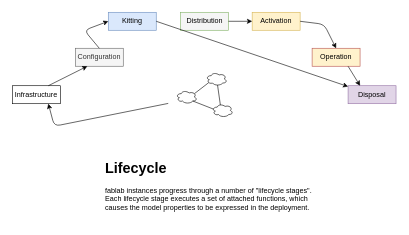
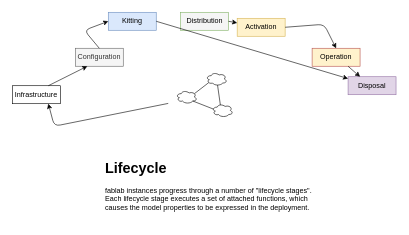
  <mxCell id="0" />
  <mxCell id="1" parent="0" />
  <mxCell id="2" value="&lt;h1&gt;Lifecycle&lt;/h1&gt;&lt;p&gt;fablab instances progress through a number of &quot;lifecycle stages&quot;. Each lifecycle stage executes a set of attached functions, which causes the model properties to be expressed in the deployment.&lt;/p&gt;" style="text;html=1;strokeColor=none;fillColor=none;spacing=5;spacingTop=-20;whiteSpace=wrap;overflow=hidden;rounded=0;" parent="1" vertex="1"><mxGeometry x="170" y="260" width="360" height="110" as="geometry" /></mxCell>
  <mxCell id="3" value="" style="group" vertex="1" connectable="0" parent="1"><mxGeometry x="293" y="120" width="95" height="75" as="geometry" /></mxCell>
  <mxCell id="4" value="" style="group" parent="3" vertex="1" connectable="0"><mxGeometry width="95" height="75" as="geometry" /></mxCell>
  <mxCell id="5" value="" style="ellipse;shape=cloud;whiteSpace=wrap;html=1;fillColor=none;" parent="4" vertex="1"><mxGeometry x="50" width="35" height="22.5" as="geometry" /></mxCell>
  <mxCell id="6" value="" style="ellipse;shape=cloud;whiteSpace=wrap;html=1;fillColor=none;" parent="4" vertex="1"><mxGeometry y="30" width="35" height="22.5" as="geometry" /></mxCell>
  <mxCell id="7" value="" style="ellipse;shape=cloud;whiteSpace=wrap;html=1;fillColor=none;" parent="4" vertex="1"><mxGeometry x="60" y="52.5" width="35" height="22.5" as="geometry" /></mxCell>
  <mxCell id="8" value="" style="endArrow=none;html=1;entryX=0.13;entryY=0.77;entryDx=0;entryDy=0;entryPerimeter=0;exitX=0.88;exitY=0.25;exitDx=0;exitDy=0;exitPerimeter=0;" parent="4" source="6" target="5" edge="1"><mxGeometry width="50" height="50" relative="1" as="geometry"><mxPoint x="15" y="117.5" as="sourcePoint" /><mxPoint x="40" y="92.5" as="targetPoint" /></mxGeometry></mxCell>
  <mxCell id="9" value="" style="endArrow=none;html=1;strokeColor=#000000;entryX=0.55;entryY=0.95;entryDx=0;entryDy=0;entryPerimeter=0;exitX=0.4;exitY=0.1;exitDx=0;exitDy=0;exitPerimeter=0;" parent="4" source="7" target="5" edge="1"><mxGeometry width="50" height="50" relative="1" as="geometry"><mxPoint x="-25" y="132.5" as="sourcePoint" /><mxPoint y="107.5" as="targetPoint" /></mxGeometry></mxCell>
  <mxCell id="10" value="" style="endArrow=none;html=1;strokeColor=#000000;entryX=0.8;entryY=0.8;entryDx=0;entryDy=0;entryPerimeter=0;exitX=0.07;exitY=0.4;exitDx=0;exitDy=0;exitPerimeter=0;" parent="4" source="7" target="6" edge="1"><mxGeometry width="50" height="50" relative="1" as="geometry"><mxPoint x="-75" y="162.5" as="sourcePoint" /><mxPoint x="-50" y="137.5" as="targetPoint" /></mxGeometry></mxCell>
  <mxCell id="11" value="Infrastructure" style="rounded=0;whiteSpace=wrap;html=1;" vertex="1" parent="1"><mxGeometry x="20" y="142.5" width="80" height="30" as="geometry" /></mxCell>
  <mxCell id="12" value="Configuration" style="rounded=0;whiteSpace=wrap;html=1;fillColor=#f5f5f5;strokeColor=#666666;fontColor=#333333;" vertex="1" parent="1"><mxGeometry x="125" y="80" width="80" height="30" as="geometry" /></mxCell>
  <mxCell id="13" value="Kitting" style="rounded=0;whiteSpace=wrap;html=1;fillColor=#dae8fc;strokeColor=#6c8ebf;" vertex="1" parent="1"><mxGeometry x="180" y="20" width="80" height="30" as="geometry" /></mxCell>
  <mxCell id="14" value="Distribution" style="rounded=0;whiteSpace=wrap;html=1;fillColor=#f5f5f5;strokeColor=#82b366;" vertex="1" parent="1"><mxGeometry x="300.5" y="20" width="80" height="30" as="geometry" /></mxCell>
- <mxCell id="15" value="Activation" style="rounded=0;whiteSpace=wrap;html=1;fillColor=#fff2cc;strokeColor=#d6b656;" vertex="1" parent="1"><mxGeometry x="420" y="20" width="80" height="30" as="geometry" /></mxCell>
+ <mxCell id="15" value="Activation" style="rounded=0;whiteSpace=wrap;html=1;fillColor=#fff2cc;strokeColor=#d6b656;" vertex="1" parent="1"><mxGeometry x="395" y="30" width="80" height="30" as="geometry" /></mxCell>
  <mxCell id="16" value="Operation" style="rounded=0;whiteSpace=wrap;html=1;fillColor=#fff2cc;strokeColor=#b85450;" vertex="1" parent="1"><mxGeometry x="520" y="80" width="80" height="30" as="geometry" /></mxCell>
- <mxCell id="17" value="Disposal" style="rounded=0;whiteSpace=wrap;html=1;fillColor=#e1d5e7;strokeColor=#9673a6;" vertex="1" parent="1"><mxGeometry x="580" y="142.5" width="80" height="30" as="geometry" /></mxCell>
+ <mxCell id="17" value="Disposal" style="rounded=0;whiteSpace=wrap;html=1;fillColor=#e1d5e7;strokeColor=#9673a6;" vertex="1" parent="1"><mxGeometry x="580" y="127.5" width="80" height="30" as="geometry" /></mxCell>
  <mxCell id="18" value="" style="endArrow=classic;html=1;entryX=0.75;entryY=1;entryDx=0;entryDy=0;" edge="1" parent="1" target="11"><mxGeometry width="50" height="50" relative="1" as="geometry"><mxPoint x="280" y="172" as="sourcePoint" /><mxPoint x="160" y="210" as="targetPoint" /><Array as="points"><mxPoint x="90" y="210" /></Array></mxGeometry></mxCell>
  <mxCell id="19" value="" style="endArrow=classic;html=1;exitX=0.75;exitY=0;exitDx=0;exitDy=0;entryX=0.25;entryY=1;entryDx=0;entryDy=0;" edge="1" parent="1" source="11" target="12"><mxGeometry width="50" height="50" relative="1" as="geometry"><mxPoint x="60" y="120" as="sourcePoint" /><mxPoint x="110" y="70" as="targetPoint" /></mxGeometry></mxCell>
  <mxCell id="20" value="" style="endArrow=classic;html=1;entryX=0;entryY=0.5;entryDx=0;entryDy=0;exitX=0.5;exitY=0;exitDx=0;exitDy=0;" edge="1" parent="1" source="12" target="13"><mxGeometry width="50" height="50" relative="1" as="geometry"><mxPoint x="290" y="170" as="sourcePoint" /><mxPoint x="340" y="120" as="targetPoint" /><Array as="points"><mxPoint x="140" y="50" /></Array></mxGeometry></mxCell>
  <mxCell id="21" value="" style="endArrow=classic;html=1;exitX=1;exitY=0.5;exitDx=0;exitDy=0;" edge="1" parent="1" source="13" target="17"><mxGeometry width="50" height="50" relative="1" as="geometry"><mxPoint x="260" y="130" as="sourcePoint" /><mxPoint x="310" y="80" as="targetPoint" /></mxGeometry></mxCell>
  <mxCell id="22" value="" style="endArrow=classic;html=1;exitX=1;exitY=0.5;exitDx=0;exitDy=0;" edge="1" parent="1" source="14" target="15"><mxGeometry width="50" height="50" relative="1" as="geometry"><mxPoint x="450" y="160" as="sourcePoint" /><mxPoint x="500" y="110" as="targetPoint" /></mxGeometry></mxCell>
  <mxCell id="23" value="" style="endArrow=classic;html=1;exitX=1;exitY=0.5;exitDx=0;exitDy=0;entryX=0.5;entryY=0;entryDx=0;entryDy=0;" edge="1" parent="1" source="15" target="16"><mxGeometry width="50" height="50" relative="1" as="geometry"><mxPoint x="490" y="170" as="sourcePoint" /><mxPoint x="540" y="120" as="targetPoint" /><Array as="points"><mxPoint x="540" y="40" /></Array></mxGeometry></mxCell>
  <mxCell id="24" value="" style="endArrow=classic;html=1;exitX=0.75;exitY=1;exitDx=0;exitDy=0;entryX=0.25;entryY=0;entryDx=0;entryDy=0;" edge="1" parent="1" source="16" target="17"><mxGeometry width="50" height="50" relative="1" as="geometry"><mxPoint x="520" y="220" as="sourcePoint" /><mxPoint x="570" y="170" as="targetPoint" /></mxGeometry></mxCell>
